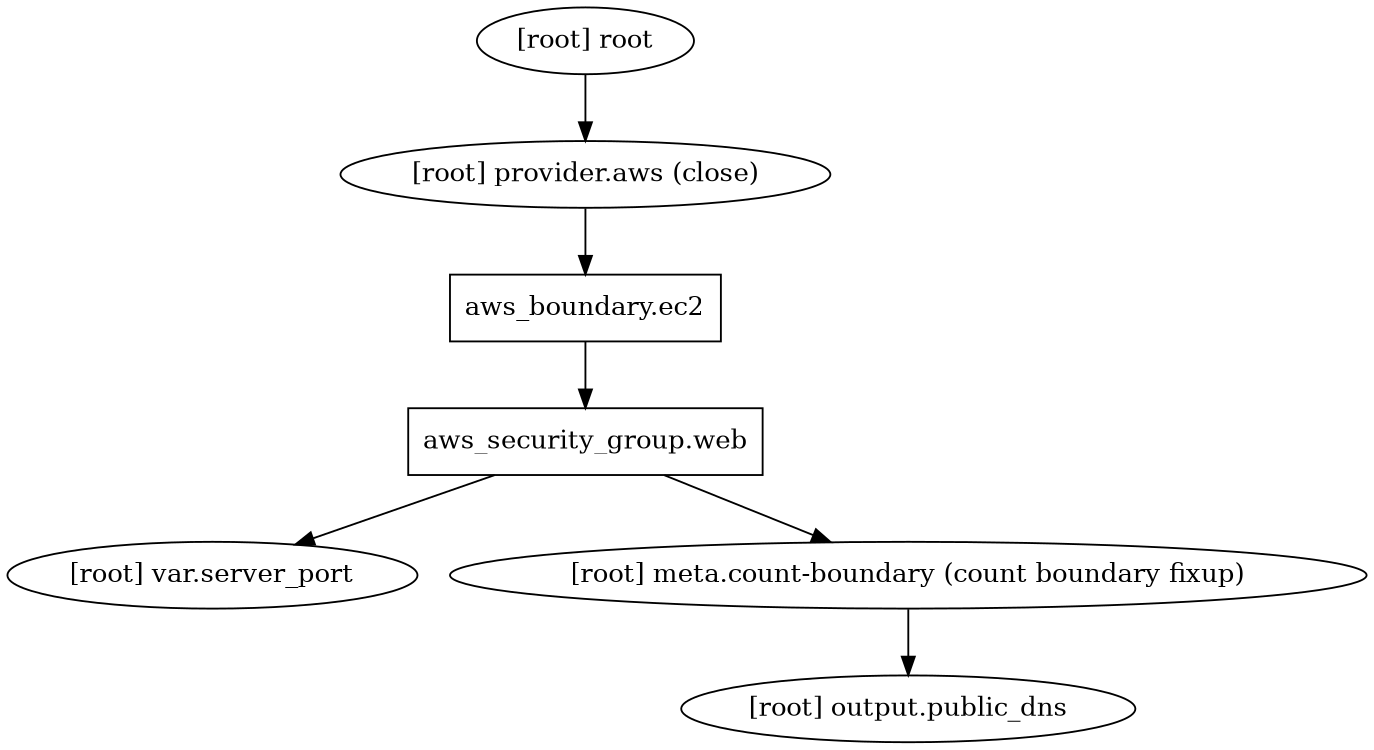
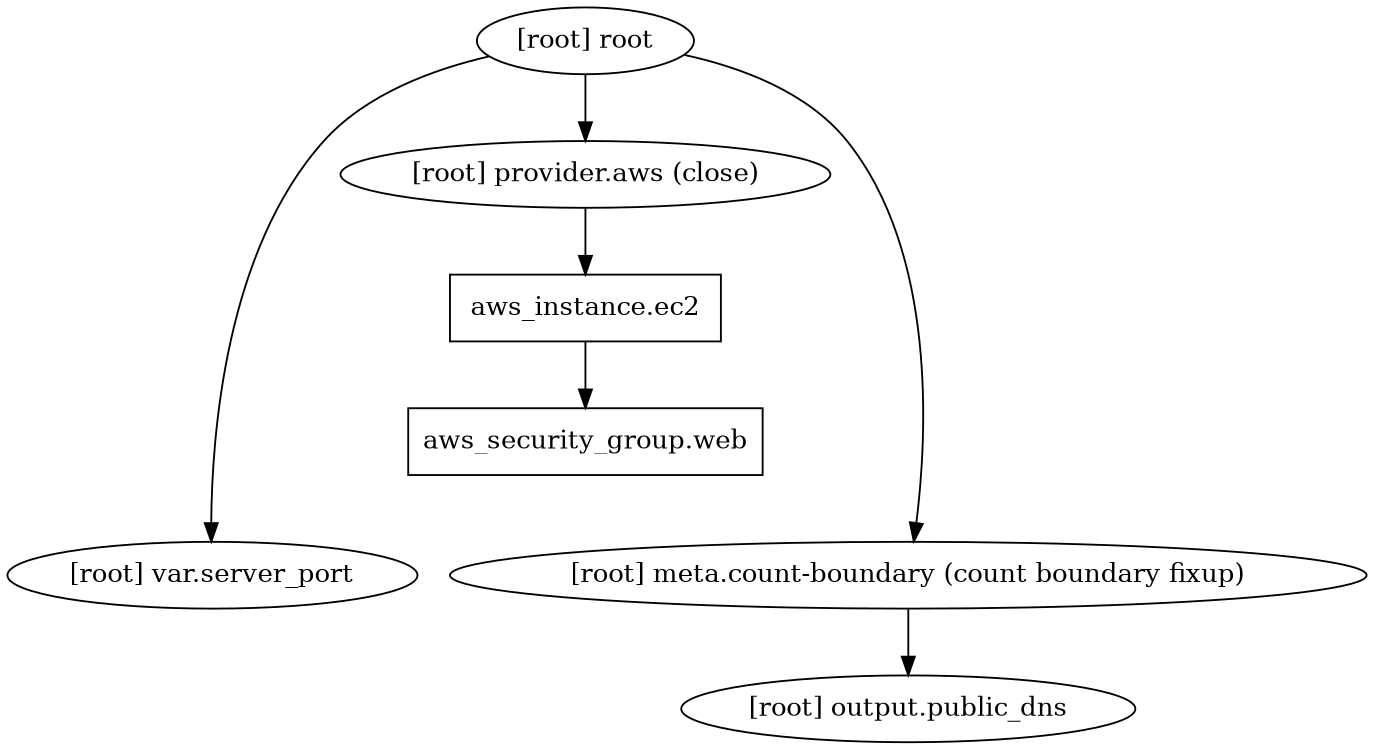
  digraph {
    compound=true
    newrank=true
-   n1 [label="aws_boundary.ec2" shape=box]
+   n1 [label="aws_instance.ec2" shape=box]
    n2 [label="aws_security_group.web" shape=box]
    "[root] var.server_port"
    "[root] meta.count-boundary (count boundary fixup)"
    "[root] output.public_dns"
    "[root] provider.aws (close)"
    "[root] root"
    subgraph sub_1 {
      n1
      n2
      "[root] var.server_port"
      "[root] meta.count-boundary (count boundary fixup)"
      "[root] output.public_dns"
      "[root] provider.aws (close)"
      "[root] root"
    }
    n1 -> n2
-   n2 -> "[root] var.server_port"
+   "[root] root" -> "[root] var.server_port"
    "[root] meta.count-boundary (count boundary fixup)" -> "[root] output.public_dns"
    "[root] provider.aws (close)" -> n1
-   n2 -> "[root] meta.count-boundary (count boundary fixup)"
+   "[root] root" -> "[root] meta.count-boundary (count boundary fixup)"
    "[root] root" -> "[root] provider.aws (close)"
  }
